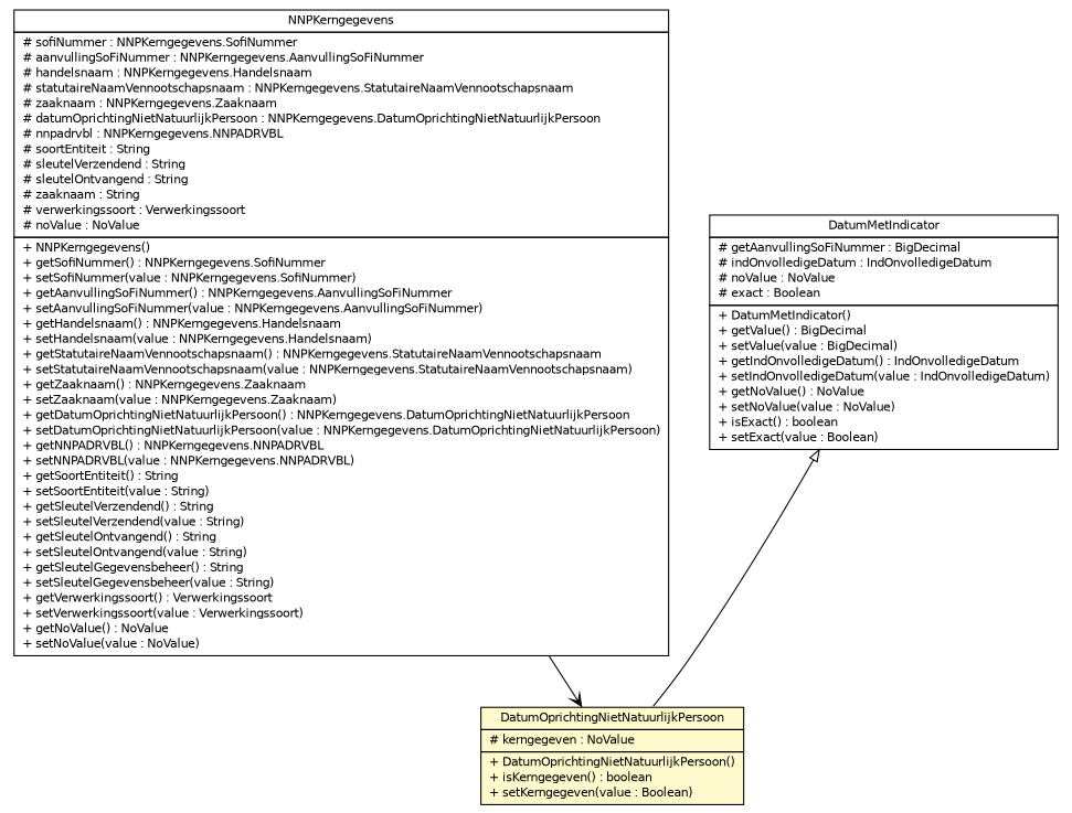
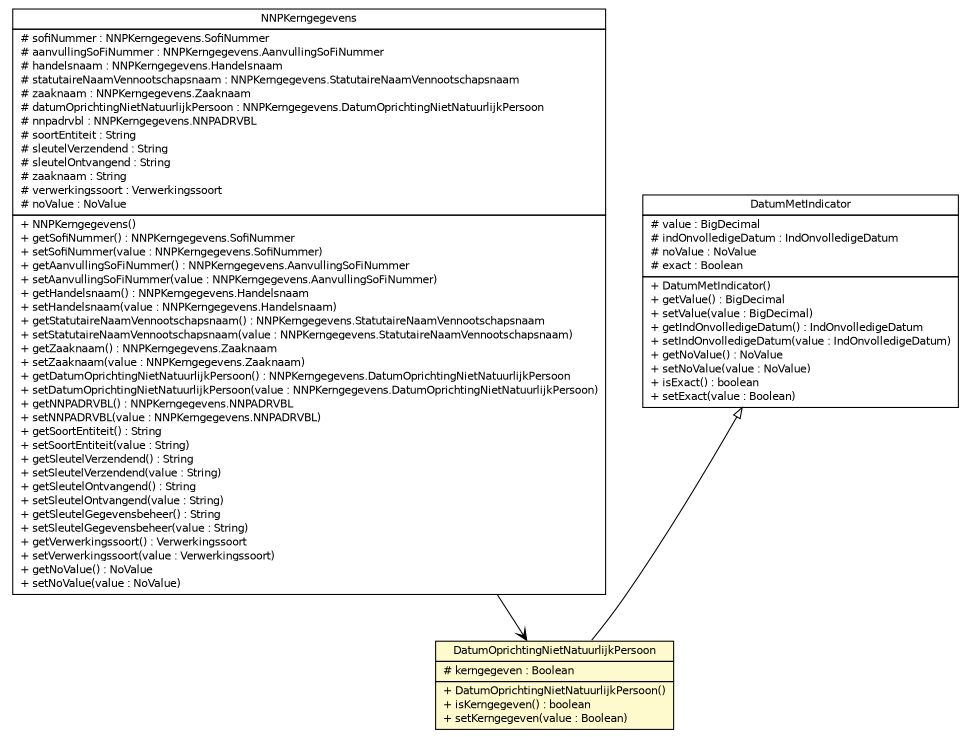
  digraph {
    nodesep=0.25
    ranksep=0.5
    node [fontcolor=black fontname=Helvetica fontsize=10.0 shape=plaintext]
    edge [fontname=Helvetica headport=p labelfontname=Helvetica labelfontsize=10 tailport=p]
    n1 [label=<<table title="nl.egem.stuf.sector.bg._0204.NNPKerngegevens" border="0" cellborder="1" cellspacing="0" cellpadding="2" port="p" href="./NNPKerngegevens.html"> 		<tr><td><table border="0" cellspacing="0" cellpadding="1"> <tr><td align="center" balign="center"> NNPKerngegevens </td></tr> 		</table></td></tr> 		<tr><td><table border="0" cellspacing="0" cellpadding="1"> <tr><td align="left" balign="left"> # sofiNummer : NNPKerngegevens.SofiNummer </td></tr> <tr><td align="left" balign="left"> # aanvullingSoFiNummer : NNPKerngegevens.AanvullingSoFiNummer </td></tr> <tr><td align="left" balign="left"> # handelsnaam : NNPKerngegevens.Handelsnaam </td></tr> <tr><td align="left" balign="left"> # statutaireNaamVennootschapsnaam : NNPKerngegevens.StatutaireNaamVennootschapsnaam </td></tr> <tr><td align="left" balign="left"> # zaaknaam : NNPKerngegevens.Zaaknaam </td></tr> <tr><td align="left" balign="left"> # datumOprichtingNietNatuurlijkPersoon : NNPKerngegevens.DatumOprichtingNietNatuurlijkPersoon </td></tr> <tr><td align="left" balign="left"> # nnpadrvbl : NNPKerngegevens.NNPADRVBL </td></tr> <tr><td align="left" balign="left"> # soortEntiteit : String </td></tr> <tr><td align="left" balign="left"> # sleutelVerzendend : String </td></tr> <tr><td align="left" balign="left"> # sleutelOntvangend : String </td></tr> <tr><td align="left" balign="left"> # zaaknaam : String </td></tr> <tr><td align="left" balign="left"> # verwerkingssoort : Verwerkingssoort </td></tr> <tr><td align="left" balign="left"> # noValue : NoValue </td></tr> 		</table></td></tr> 		<tr><td><table border="0" cellspacing="0" cellpadding="1"> <tr><td align="left" balign="left"> + NNPKerngegevens() </td></tr> <tr><td align="left" balign="left"> + getSofiNummer() : NNPKerngegevens.SofiNummer </td></tr> <tr><td align="left" balign="left"> + setSofiNummer(value : NNPKerngegevens.SofiNummer) </td></tr> <tr><td align="left" balign="left"> + getAanvullingSoFiNummer() : NNPKerngegevens.AanvullingSoFiNummer </td></tr> <tr><td align="left" balign="left"> + setAanvullingSoFiNummer(value : NNPKerngegevens.AanvullingSoFiNummer) </td></tr> <tr><td align="left" balign="left"> + getHandelsnaam() : NNPKerngegevens.Handelsnaam </td></tr> <tr><td align="left" balign="left"> + setHandelsnaam(value : NNPKerngegevens.Handelsnaam) </td></tr> <tr><td align="left" balign="left"> + getStatutaireNaamVennootschapsnaam() : NNPKerngegevens.StatutaireNaamVennootschapsnaam </td></tr> <tr><td align="left" balign="left"> + setStatutaireNaamVennootschapsnaam(value : NNPKerngegevens.StatutaireNaamVennootschapsnaam) </td></tr> <tr><td align="left" balign="left"> + getZaaknaam() : NNPKerngegevens.Zaaknaam </td></tr> <tr><td align="left" balign="left"> + setZaaknaam(value : NNPKerngegevens.Zaaknaam) </td></tr> <tr><td align="left" balign="left"> + getDatumOprichtingNietNatuurlijkPersoon() : NNPKerngegevens.DatumOprichtingNietNatuurlijkPersoon </td></tr> <tr><td align="left" balign="left"> + setDatumOprichtingNietNatuurlijkPersoon(value : NNPKerngegevens.DatumOprichtingNietNatuurlijkPersoon) </td></tr> <tr><td align="left" balign="left"> + getNNPADRVBL() : NNPKerngegevens.NNPADRVBL </td></tr> <tr><td align="left" balign="left"> + setNNPADRVBL(value : NNPKerngegevens.NNPADRVBL) </td></tr> <tr><td align="left" balign="left"> + getSoortEntiteit() : String </td></tr> <tr><td align="left" balign="left"> + setSoortEntiteit(value : String) </td></tr> <tr><td align="left" balign="left"> + getSleutelVerzendend() : String </td></tr> <tr><td align="left" balign="left"> + setSleutelVerzendend(value : String) </td></tr> <tr><td align="left" balign="left"> + getSleutelOntvangend() : String </td></tr> <tr><td align="left" balign="left"> + setSleutelOntvangend(value : String) </td></tr> <tr><td align="left" balign="left"> + getSleutelGegevensbeheer() : String </td></tr> <tr><td align="left" balign="left"> + setSleutelGegevensbeheer(value : String) </td></tr> <tr><td align="left" balign="left"> + getVerwerkingssoort() : Verwerkingssoort </td></tr> <tr><td align="left" balign="left"> + setVerwerkingssoort(value : Verwerkingssoort) </td></tr> <tr><td align="left" balign="left"> + getNoValue() : NoValue </td></tr> <tr><td align="left" balign="left"> + setNoValue(value : NoValue) </td></tr> 		</table></td></tr> 		</table>>]
-   n2 [label=<<table title="nl.egem.stuf.sector.bg._0204.NNPKerngegevens.DatumOprichtingNietNatuurlijkPersoon" border="0" cellborder="1" cellspacing="0" cellpadding="2" port="p" bgcolor="lemonChiffon" href="./NNPKerngegevens.DatumOprichtingNietNatuurlijkPersoon.html"> 		<tr><td><table border="0" cellspacing="0" cellpadding="1"> <tr><td align="center" balign="center"> DatumOprichtingNietNatuurlijkPersoon </td></tr> 		</table></td></tr> 		<tr><td><table border="0" cellspacing="0" cellpadding="1"> <tr><td align="left" balign="left"> # kerngegeven : NoValue </td></tr> 		</table></td></tr> 		<tr><td><table border="0" cellspacing="0" cellpadding="1"> <tr><td align="left" balign="left"> + DatumOprichtingNietNatuurlijkPersoon() </td></tr> <tr><td align="left" balign="left"> + isKerngegeven() : boolean </td></tr> <tr><td align="left" balign="left"> + setKerngegeven(value : Boolean) </td></tr> 		</table></td></tr> 		</table>>]
-   n3 [label=<<table title="nl.egem.stuf.stuf0204.DatumMetIndicator" border="0" cellborder="1" cellspacing="0" cellpadding="2" port="p" href="../../../stuf0204/DatumMetIndicator.html"> 		<tr><td><table border="0" cellspacing="0" cellpadding="1"> <tr><td align="center" balign="center"> DatumMetIndicator </td></tr> 		</table></td></tr> 		<tr><td><table border="0" cellspacing="0" cellpadding="1"> <tr><td align="left" balign="left"> # getAanvullingSoFiNummer : BigDecimal </td></tr> <tr><td align="left" balign="left"> # indOnvolledigeDatum : IndOnvolledigeDatum </td></tr> <tr><td align="left" balign="left"> # noValue : NoValue </td></tr> <tr><td align="left" balign="left"> # exact : Boolean </td></tr> 		</table></td></tr> 		<tr><td><table border="0" cellspacing="0" cellpadding="1"> <tr><td align="left" balign="left"> + DatumMetIndicator() </td></tr> <tr><td align="left" balign="left"> + getValue() : BigDecimal </td></tr> <tr><td align="left" balign="left"> + setValue(value : BigDecimal) </td></tr> <tr><td align="left" balign="left"> + getIndOnvolledigeDatum() : IndOnvolledigeDatum </td></tr> <tr><td align="left" balign="left"> + setIndOnvolledigeDatum(value : IndOnvolledigeDatum) </td></tr> <tr><td align="left" balign="left"> + getNoValue() : NoValue </td></tr> <tr><td align="left" balign="left"> + setNoValue(value : NoValue) </td></tr> <tr><td align="left" balign="left"> + isExact() : boolean </td></tr> <tr><td align="left" balign="left"> + setExact(value : Boolean) </td></tr> 		</table></td></tr> 		</table>>]
+   n2 [label=<<table title="nl.egem.stuf.sector.bg._0204.NNPKerngegevens.DatumOprichtingNietNatuurlijkPersoon" border="0" cellborder="1" cellspacing="0" cellpadding="2" port="p" bgcolor="lemonChiffon" href="./NNPKerngegevens.DatumOprichtingNietNatuurlijkPersoon.html"> 		<tr><td><table border="0" cellspacing="0" cellpadding="1"> <tr><td align="center" balign="center"> DatumOprichtingNietNatuurlijkPersoon </td></tr> 		</table></td></tr> 		<tr><td><table border="0" cellspacing="0" cellpadding="1"> <tr><td align="left" balign="left"> # kerngegeven : Boolean </td></tr> 		</table></td></tr> 		<tr><td><table border="0" cellspacing="0" cellpadding="1"> <tr><td align="left" balign="left"> + DatumOprichtingNietNatuurlijkPersoon() </td></tr> <tr><td align="left" balign="left"> + isKerngegeven() : boolean </td></tr> <tr><td align="left" balign="left"> + setKerngegeven(value : Boolean) </td></tr> 		</table></td></tr> 		</table>>]
+   n3 [label=<<table title="nl.egem.stuf.stuf0204.DatumMetIndicator" border="0" cellborder="1" cellspacing="0" cellpadding="2" port="p" href="../../../stuf0204/DatumMetIndicator.html"> 		<tr><td><table border="0" cellspacing="0" cellpadding="1"> <tr><td align="center" balign="center"> DatumMetIndicator </td></tr> 		</table></td></tr> 		<tr><td><table border="0" cellspacing="0" cellpadding="1"> <tr><td align="left" balign="left"> # value : BigDecimal </td></tr> <tr><td align="left" balign="left"> # indOnvolledigeDatum : IndOnvolledigeDatum </td></tr> <tr><td align="left" balign="left"> # noValue : NoValue </td></tr> <tr><td align="left" balign="left"> # exact : Boolean </td></tr> 		</table></td></tr> 		<tr><td><table border="0" cellspacing="0" cellpadding="1"> <tr><td align="left" balign="left"> + DatumMetIndicator() </td></tr> <tr><td align="left" balign="left"> + getValue() : BigDecimal </td></tr> <tr><td align="left" balign="left"> + setValue(value : BigDecimal) </td></tr> <tr><td align="left" balign="left"> + getIndOnvolledigeDatum() : IndOnvolledigeDatum </td></tr> <tr><td align="left" balign="left"> + setIndOnvolledigeDatum(value : IndOnvolledigeDatum) </td></tr> <tr><td align="left" balign="left"> + getNoValue() : NoValue </td></tr> <tr><td align="left" balign="left"> + setNoValue(value : NoValue) </td></tr> <tr><td align="left" balign="left"> + isExact() : boolean </td></tr> <tr><td align="left" balign="left"> + setExact(value : Boolean) </td></tr> 		</table></td></tr> 		</table>>]
    n1 -> n2 [arrowhead=open color=black fontcolor=black fontsize=10.0]
    n3 -> n2 [arrowtail=empty dir=back fontsize=10]
  }
